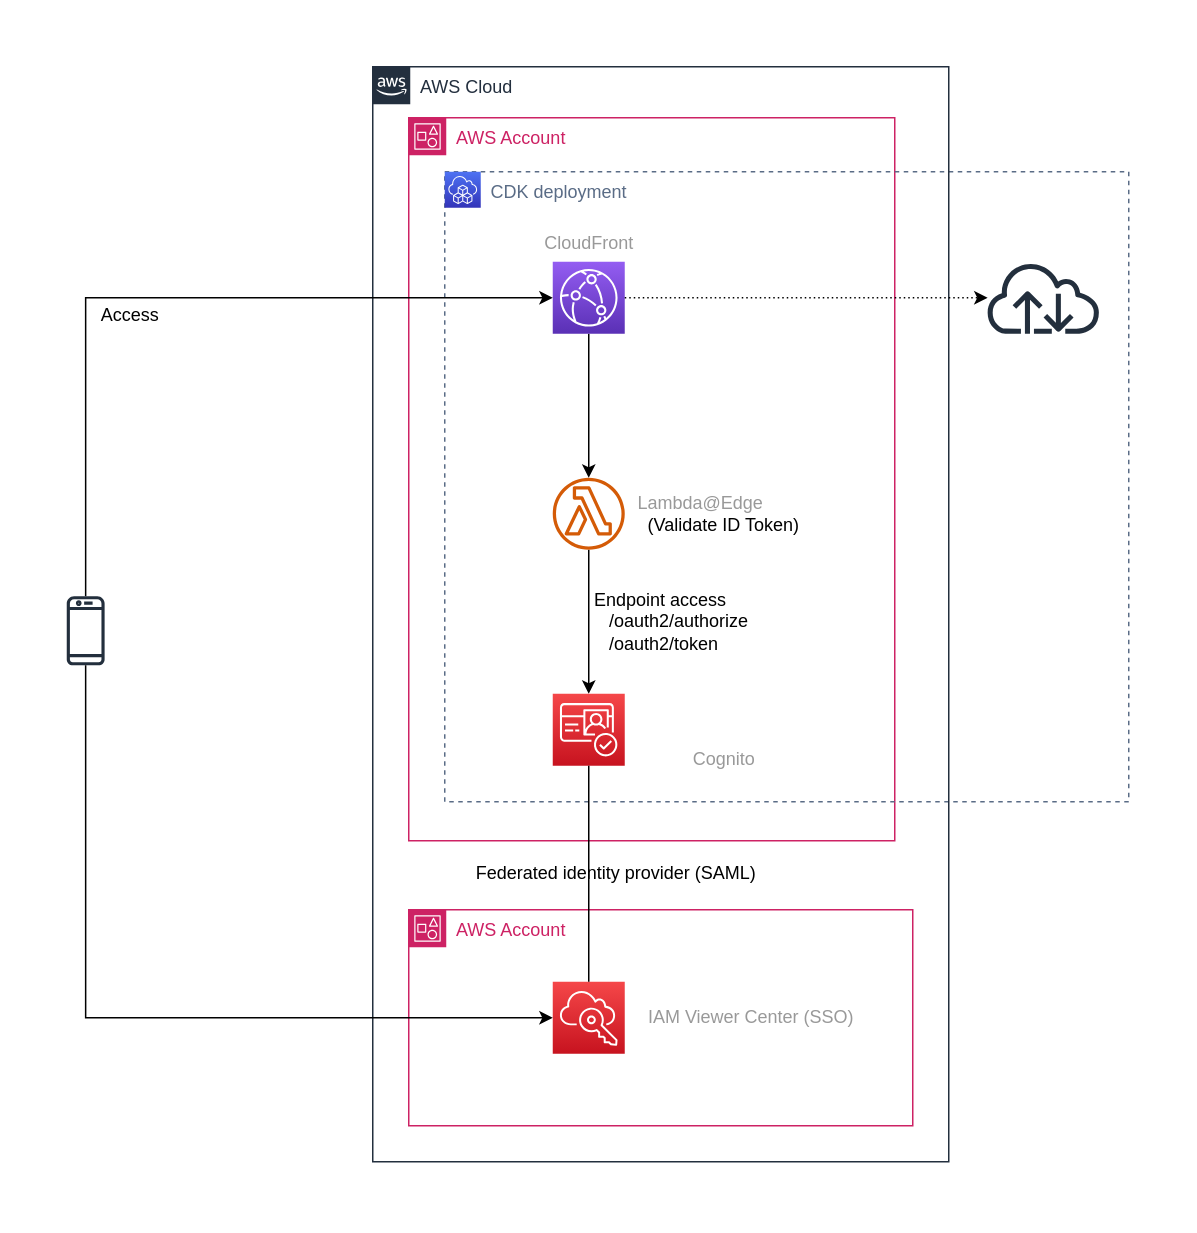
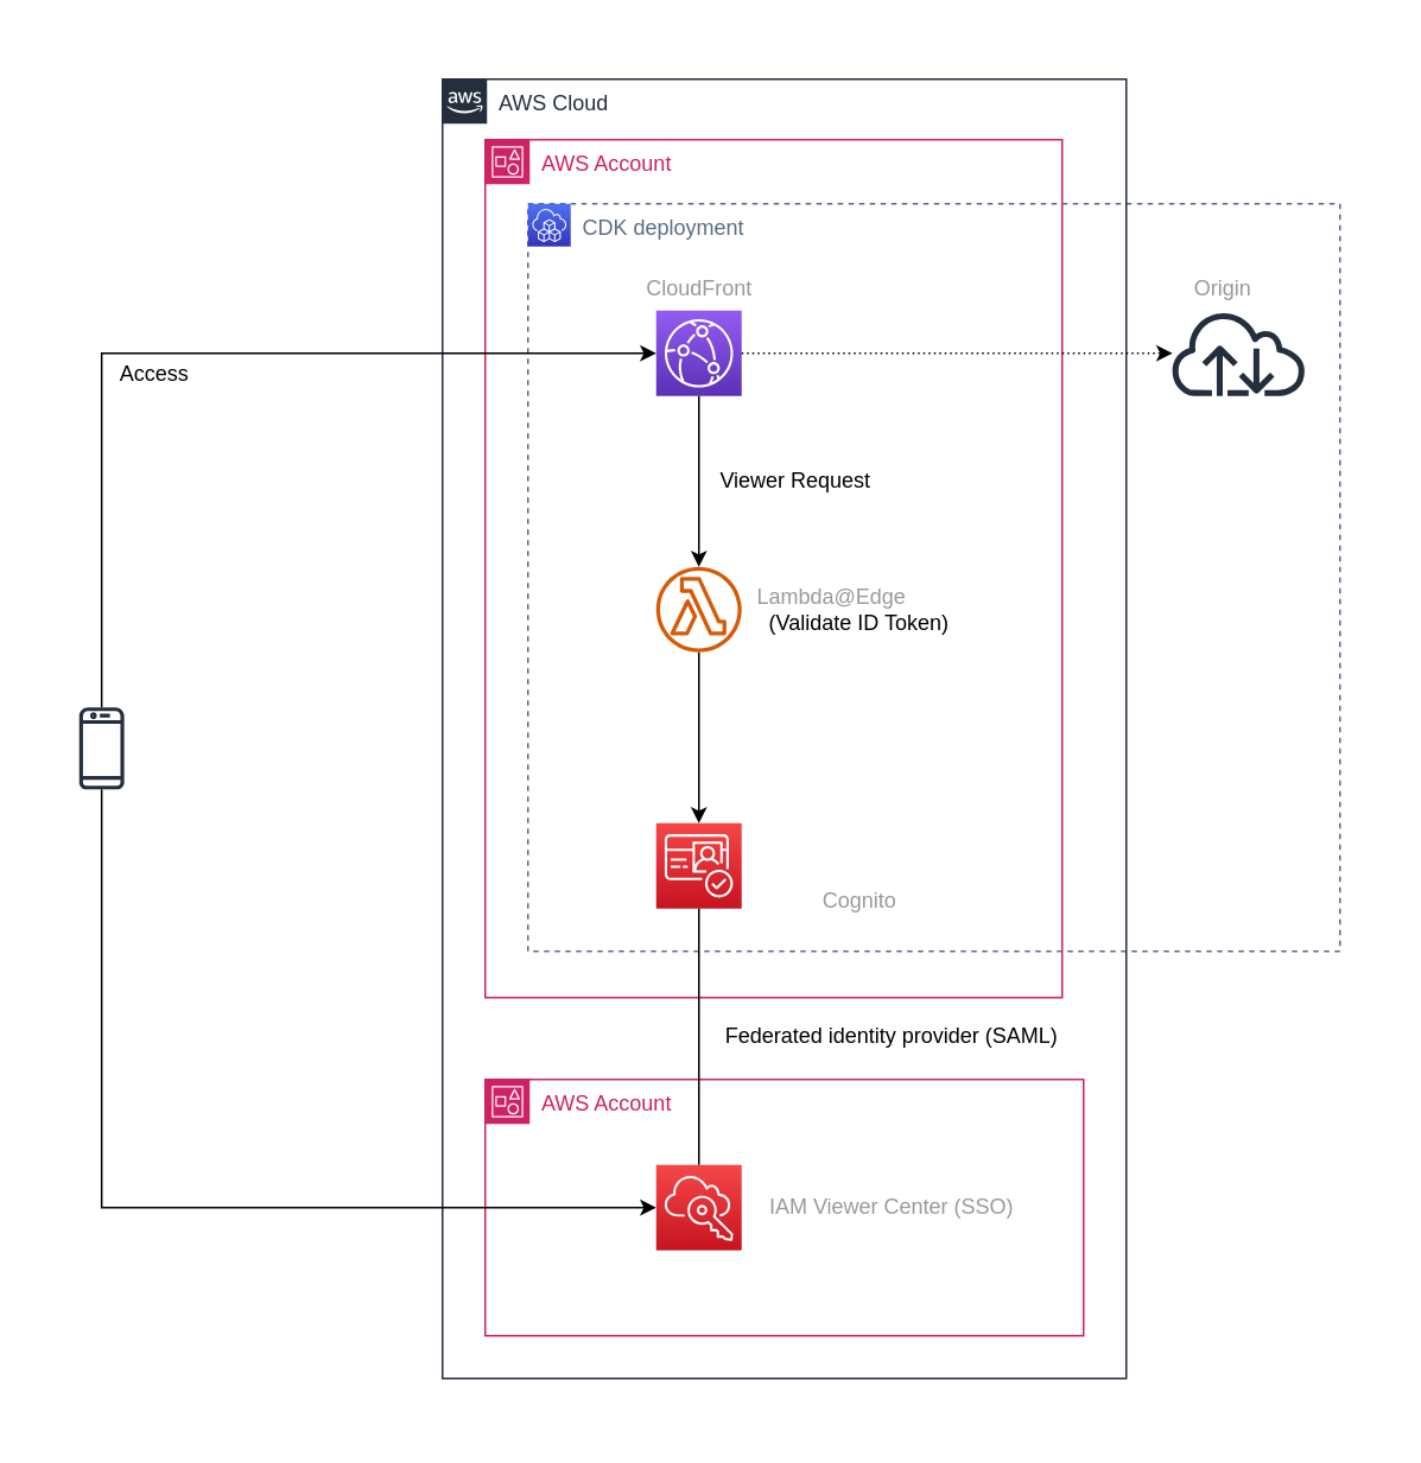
  <mxCell id="0" />
  <mxCell id="1" parent="0" />
  <mxCell id="2" value="" style="rounded=0;whiteSpace=wrap;html=1;fontColor=#999999;strokeColor=none;" vertex="1" parent="1"><mxGeometry x="20" y="20" width="756" height="780" as="geometry" /></mxCell>
  <mxCell id="3" value="AWS Account" style="points=[[0,0],[0.25,0],[0.5,0],[0.75,0],[1,0],[1,0.25],[1,0.5],[1,0.75],[1,1],[0.75,1],[0.5,1],[0.25,1],[0,1],[0,0.75],[0,0.5],[0,0.25]];outlineConnect=0;gradientColor=none;html=1;whiteSpace=wrap;fontSize=12;fontStyle=0;container=1;pointerEvents=0;collapsible=0;recursiveResize=0;shape=mxgraph.aws4.group;grIcon=mxgraph.aws4.group_account;strokeColor=#CD2264;fillColor=none;verticalAlign=top;align=left;spacingLeft=30;fontColor=#CD2264;dashed=0;" vertex="1" parent="1"><mxGeometry x="272" y="78" width="324" height="482" as="geometry" /></mxCell>
  <mxCell id="4" value="CDK deployment" style="fillColor=none;strokeColor=#5A6C86;dashed=1;verticalAlign=top;fontStyle=0;fontColor=#5A6C86;align=left;spacingLeft=29;" vertex="1" parent="3"><mxGeometry x="24" y="36" width="456" height="420" as="geometry" /></mxCell>
  <mxCell id="5" value="" style="edgeStyle=orthogonalEdgeStyle;rounded=0;orthogonalLoop=1;jettySize=auto;html=1;endArrow=classic;endFill=1;" edge="1" parent="3" source="6" target="7"><mxGeometry relative="1" as="geometry" /></mxCell>
  <mxCell id="6" value="" style="sketch=0;outlineConnect=0;fontColor=#232F3E;gradientColor=none;fillColor=#D45B07;strokeColor=none;dashed=0;verticalLabelPosition=bottom;verticalAlign=top;align=center;html=1;fontSize=12;fontStyle=0;aspect=fixed;pointerEvents=1;shape=mxgraph.aws4.lambda_function;" vertex="1" parent="3"><mxGeometry x="96" y="240" width="48" height="48" as="geometry" /></mxCell>
  <mxCell id="7" value="" style="sketch=0;points=[[0,0,0],[0.25,0,0],[0.5,0,0],[0.75,0,0],[1,0,0],[0,1,0],[0.25,1,0],[0.5,1,0],[0.75,1,0],[1,1,0],[0,0.25,0],[0,0.5,0],[0,0.75,0],[1,0.25,0],[1,0.5,0],[1,0.75,0]];outlineConnect=0;fontColor=#232F3E;gradientColor=#F54749;gradientDirection=north;fillColor=#C7131F;strokeColor=#ffffff;dashed=0;verticalLabelPosition=bottom;verticalAlign=top;align=center;html=1;fontSize=12;fontStyle=0;aspect=fixed;shape=mxgraph.aws4.resourceIcon;resIcon=mxgraph.aws4.cognito;" vertex="1" parent="3"><mxGeometry x="96" y="384" width="48" height="48" as="geometry" /></mxCell>
  <mxCell id="8" value="" style="sketch=0;points=[[0,0,0],[0.25,0,0],[0.5,0,0],[0.75,0,0],[1,0,0],[0,1,0],[0.25,1,0],[0.5,1,0],[0.75,1,0],[1,1,0],[0,0.25,0],[0,0.5,0],[0,0.75,0],[1,0.25,0],[1,0.5,0],[1,0.75,0]];outlineConnect=0;fontColor=#232F3E;gradientColor=#4D72F3;gradientDirection=north;fillColor=#3334B9;strokeColor=#ffffff;dashed=0;verticalLabelPosition=bottom;verticalAlign=top;align=center;html=1;fontSize=12;fontStyle=0;aspect=fixed;shape=mxgraph.aws4.resourceIcon;resIcon=mxgraph.aws4.cloud_development_kit;" vertex="1" parent="3"><mxGeometry x="24" y="36" width="24" height="24" as="geometry" /></mxCell>
  <mxCell id="9" value="" style="edgeStyle=orthogonalEdgeStyle;rounded=0;orthogonalLoop=1;jettySize=auto;html=1;endArrow=classic;endFill=1;" edge="1" parent="3" source="10" target="6"><mxGeometry relative="1" as="geometry" /></mxCell>
  <mxCell id="10" value="" style="sketch=0;points=[[0,0,0],[0.25,0,0],[0.5,0,0],[0.75,0,0],[1,0,0],[0,1,0],[0.25,1,0],[0.5,1,0],[0.75,1,0],[1,1,0],[0,0.25,0],[0,0.5,0],[0,0.75,0],[1,0.25,0],[1,0.5,0],[1,0.75,0]];outlineConnect=0;fontColor=#232F3E;gradientColor=#945DF2;gradientDirection=north;fillColor=#5A30B5;strokeColor=#ffffff;dashed=0;verticalLabelPosition=bottom;verticalAlign=top;align=center;html=1;fontSize=12;fontStyle=0;aspect=fixed;shape=mxgraph.aws4.resourceIcon;resIcon=mxgraph.aws4.cloudfront;" vertex="1" parent="3"><mxGeometry x="96" y="96" width="48" height="48" as="geometry" /></mxCell>
+ <mxCell id="11" value="Viewer Request" style="text;html=1;resizable=0;autosize=1;align=center;verticalAlign=middle;points=[];fillColor=none;strokeColor=none;rounded=0;" vertex="1" parent="3"><mxGeometry x="120" y="180" width="108" height="24" as="geometry" /></mxCell>
  <mxCell id="12" value="CloudFront" style="text;html=1;resizable=0;autosize=1;align=center;verticalAlign=middle;points=[];fillColor=none;strokeColor=none;rounded=0;fontColor=#999999;" vertex="1" parent="3"><mxGeometry x="78" y="72" width="84" height="24" as="geometry" /></mxCell>
  <mxCell id="13" value="Cognito" style="text;html=1;resizable=0;autosize=1;align=center;verticalAlign=middle;points=[];fillColor=none;strokeColor=none;rounded=0;fontColor=#999999;" vertex="1" parent="3"><mxGeometry x="174" y="416" width="72" height="24" as="geometry" /></mxCell>
- <mxCell id="14" value="Endpoint access&lt;br&gt;&lt;div style=&quot;&quot;&gt;&lt;span style=&quot;background-color: initial;&quot;&gt;&amp;nbsp; &amp;nbsp;/oauth2/authorize&lt;/span&gt;&lt;/div&gt;&amp;nbsp; &amp;nbsp;/oauth2/token" style="text;html=1;resizable=0;autosize=1;align=left;verticalAlign=middle;points=[];fillColor=none;strokeColor=none;rounded=0;" vertex="1" parent="3"><mxGeometry x="122" y="305.5" width="132" height="60" as="geometry" /></mxCell>
  <mxCell id="15" value="AWS Cloud" style="points=[[0,0],[0.25,0],[0.5,0],[0.75,0],[1,0],[1,0.25],[1,0.5],[1,0.75],[1,1],[0.75,1],[0.5,1],[0.25,1],[0,1],[0,0.75],[0,0.5],[0,0.25]];outlineConnect=0;gradientColor=none;html=1;whiteSpace=wrap;fontSize=12;fontStyle=0;container=1;pointerEvents=0;collapsible=0;recursiveResize=0;shape=mxgraph.aws4.group;grIcon=mxgraph.aws4.group_aws_cloud_alt;strokeColor=#232F3E;fillColor=none;verticalAlign=top;align=left;spacingLeft=30;fontColor=#232F3E;dashed=0;" vertex="1" parent="3"><mxGeometry x="-24" y="-34" width="384" height="730" as="geometry" /></mxCell>
  <mxCell id="16" value="Lambda@Edge&lt;br&gt;&lt;font color=&quot;#000000&quot;&gt;&amp;nbsp; (Validate ID Token)&lt;/font&gt;" style="text;html=1;resizable=0;autosize=1;align=left;verticalAlign=middle;points=[];fillColor=none;strokeColor=none;rounded=0;fontColor=#999999;" vertex="1" parent="15"><mxGeometry x="175" y="274" width="132" height="48" as="geometry" /></mxCell>
  <mxCell id="17" value="" style="sketch=0;outlineConnect=0;fontColor=#232F3E;gradientColor=none;fillColor=#232F3D;strokeColor=none;dashed=0;verticalLabelPosition=bottom;verticalAlign=top;align=center;html=1;fontSize=12;fontStyle=0;aspect=fixed;pointerEvents=1;shape=mxgraph.aws4.internet;" vertex="1" parent="3"><mxGeometry x="384" y="96" width="78" height="48" as="geometry" /></mxCell>
  <mxCell id="18" style="edgeStyle=orthogonalEdgeStyle;rounded=0;orthogonalLoop=1;jettySize=auto;html=1;fontColor=#999999;endArrow=classic;endFill=1;dashed=1;dashPattern=1 2;" edge="1" parent="3" source="10" target="17"><mxGeometry relative="1" as="geometry" /></mxCell>
+ <mxCell id="19" value="Origin" style="text;html=1;resizable=0;autosize=1;align=center;verticalAlign=middle;points=[];fillColor=none;strokeColor=none;rounded=0;fontColor=#999999;" vertex="1" parent="3"><mxGeometry x="384" y="72" width="60" height="24" as="geometry" /></mxCell>
  <mxCell id="20" style="edgeStyle=orthogonalEdgeStyle;rounded=0;orthogonalLoop=1;jettySize=auto;html=1;entryX=0;entryY=0.5;entryDx=0;entryDy=0;entryPerimeter=0;" edge="1" parent="1" source="21" target="10"><mxGeometry relative="1" as="geometry"><Array as="points"><mxPoint x="57" y="198" /></Array></mxGeometry></mxCell>
  <mxCell id="21" value="" style="sketch=0;outlineConnect=0;fontColor=#232F3E;gradientColor=none;fillColor=#232F3D;strokeColor=none;dashed=0;verticalLabelPosition=bottom;verticalAlign=top;align=center;html=1;fontSize=12;fontStyle=0;aspect=fixed;pointerEvents=1;shape=mxgraph.aws4.mobile_client;" vertex="1" parent="1"><mxGeometry x="44" y="396" width="25.24" height="48" as="geometry" /></mxCell>
  <mxCell id="22" value="AWS Account" style="points=[[0,0],[0.25,0],[0.5,0],[0.75,0],[1,0],[1,0.25],[1,0.5],[1,0.75],[1,1],[0.75,1],[0.5,1],[0.25,1],[0,1],[0,0.75],[0,0.5],[0,0.25]];outlineConnect=0;gradientColor=none;html=1;whiteSpace=wrap;fontSize=12;fontStyle=0;container=1;pointerEvents=0;collapsible=0;recursiveResize=0;shape=mxgraph.aws4.group;grIcon=mxgraph.aws4.group_account;strokeColor=#CD2264;fillColor=none;verticalAlign=top;align=left;spacingLeft=30;fontColor=#CD2264;dashed=0;" vertex="1" parent="1"><mxGeometry x="272" y="606" width="336" height="144" as="geometry" /></mxCell>
  <mxCell id="23" value="" style="sketch=0;points=[[0,0,0],[0.25,0,0],[0.5,0,0],[0.75,0,0],[1,0,0],[0,1,0],[0.25,1,0],[0.5,1,0],[0.75,1,0],[1,1,0],[0,0.25,0],[0,0.5,0],[0,0.75,0],[1,0.25,0],[1,0.5,0],[1,0.75,0]];outlineConnect=0;fontColor=#232F3E;gradientColor=#F54749;gradientDirection=north;fillColor=#C7131F;strokeColor=#ffffff;dashed=0;verticalLabelPosition=bottom;verticalAlign=top;align=center;html=1;fontSize=12;fontStyle=0;aspect=fixed;shape=mxgraph.aws4.resourceIcon;resIcon=mxgraph.aws4.single_sign_on;" vertex="1" parent="22"><mxGeometry x="96" y="48" width="48" height="48" as="geometry" /></mxCell>
  <mxCell id="24" value="IAM Viewer Center (SSO)" style="text;html=1;resizable=0;autosize=1;align=center;verticalAlign=middle;points=[];fillColor=none;strokeColor=none;rounded=0;fontColor=#999999;" vertex="1" parent="22"><mxGeometry x="144" y="60" width="168" height="24" as="geometry" /></mxCell>
  <mxCell id="25" style="edgeStyle=orthogonalEdgeStyle;rounded=0;orthogonalLoop=1;jettySize=auto;html=1;entryX=0.5;entryY=0;entryDx=0;entryDy=0;entryPerimeter=0;endArrow=none;endFill=0;" edge="1" parent="1" source="7" target="23"><mxGeometry relative="1" as="geometry" /></mxCell>
  <mxCell id="26" style="edgeStyle=orthogonalEdgeStyle;rounded=0;orthogonalLoop=1;jettySize=auto;html=1;entryX=0;entryY=0.5;entryDx=0;entryDy=0;entryPerimeter=0;" edge="1" parent="1" source="21" target="23"><mxGeometry relative="1" as="geometry"><mxPoint x="-28" y="486" as="sourcePoint" /><mxPoint x="380" y="210" as="targetPoint" /><Array as="points"><mxPoint x="57" y="678" /></Array></mxGeometry></mxCell>
- <mxCell id="27" value="Federated identity provider (SAML)" style="text;html=1;resizable=0;autosize=1;align=center;verticalAlign=middle;points=[];fillColor=none;strokeColor=none;rounded=0;" vertex="1" parent="1"><mxGeometry x="302" y="570" width="216" height="24" as="geometry" /></mxCell>
+ <mxCell id="27" value="Federated identity provider (SAML)" style="text;html=1;resizable=0;autosize=1;align=center;verticalAlign=middle;points=[];fillColor=none;strokeColor=none;rounded=0;" vertex="1" parent="1"><mxGeometry x="392" y="570" width="216" height="24" as="geometry" /></mxCell>
  <mxCell id="28" value="Access" style="text;html=1;resizable=0;autosize=1;align=center;verticalAlign=middle;points=[];fillColor=none;strokeColor=none;rounded=0;" vertex="1" parent="1"><mxGeometry x="56" y="198" width="60" height="24" as="geometry" /></mxCell>
